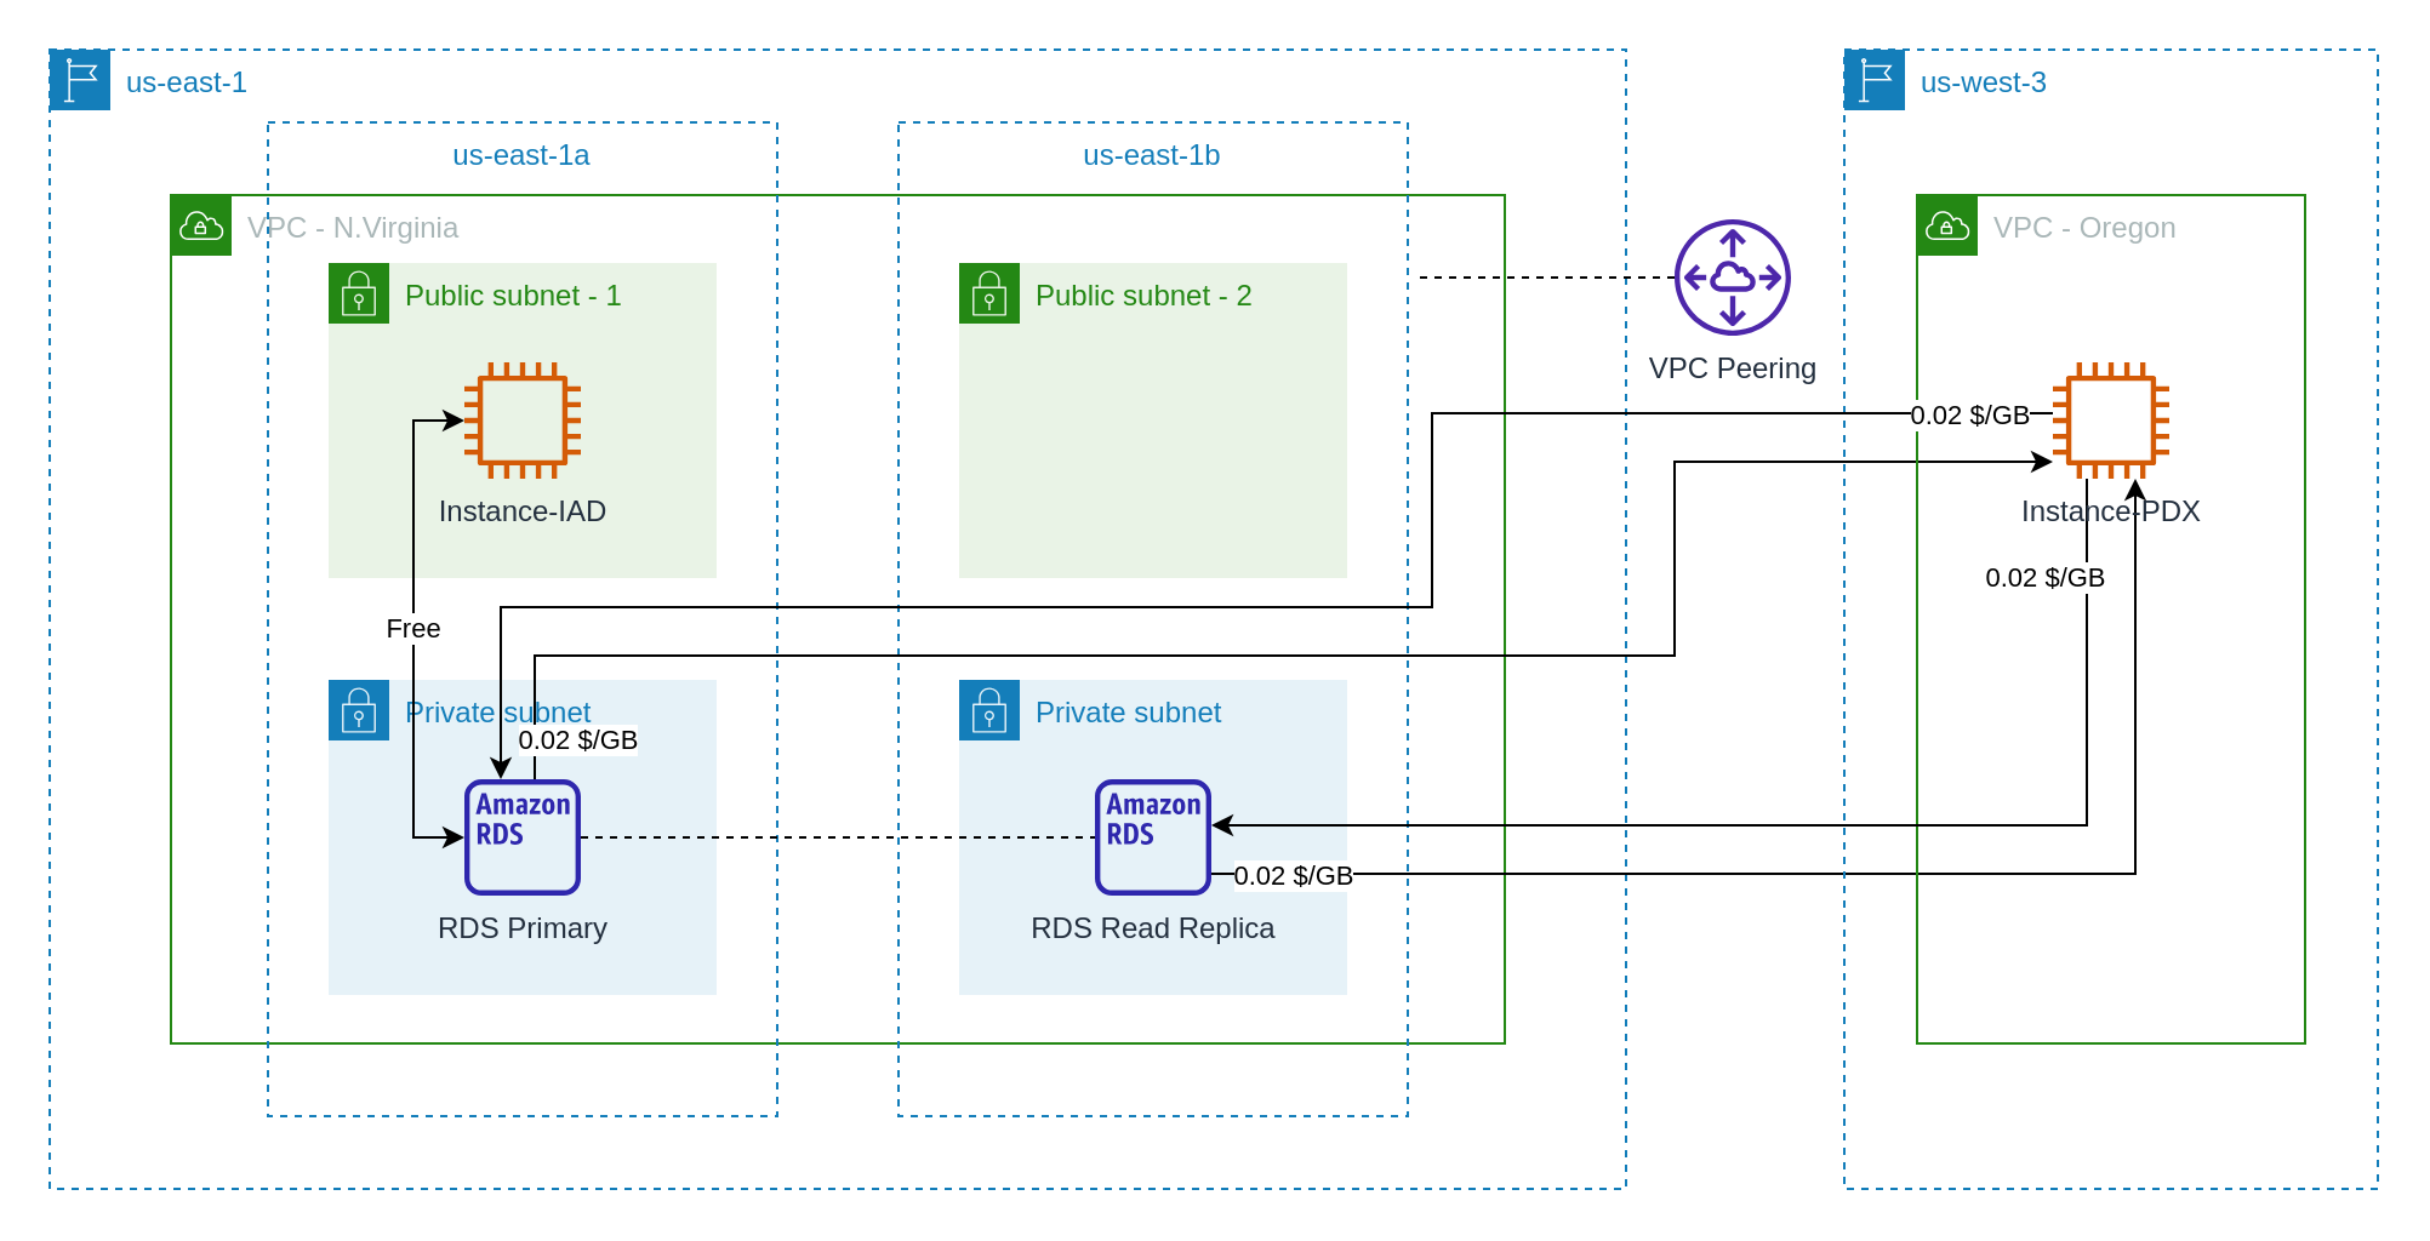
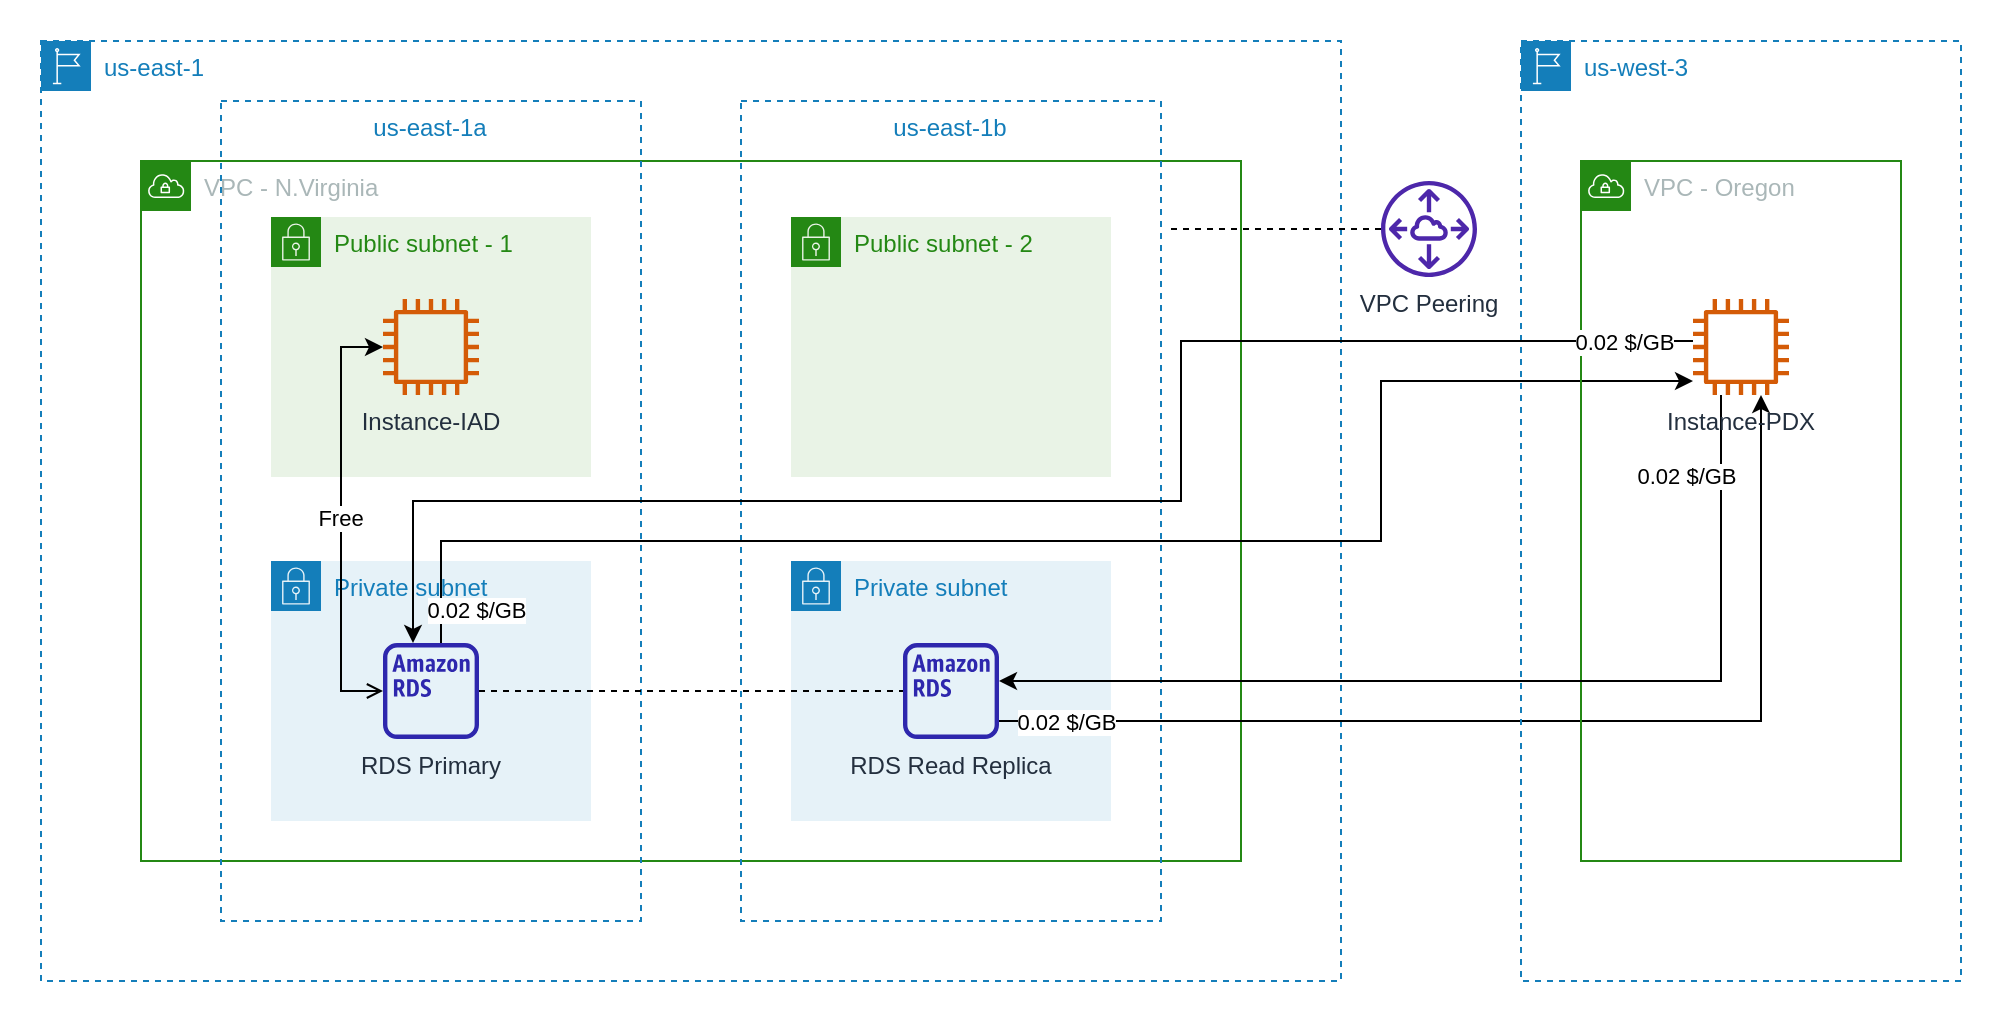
  <mxCell id="0" />
  <mxCell id="1" parent="0" />
  <mxCell id="2" value="VPC - N.Virginia" style="points=[[0,0],[0.25,0],[0.5,0],[0.75,0],[1,0],[1,0.25],[1,0.5],[1,0.75],[1,1],[0.75,1],[0.5,1],[0.25,1],[0,1],[0,0.75],[0,0.5],[0,0.25]];outlineConnect=0;gradientColor=none;html=1;whiteSpace=wrap;fontSize=12;fontStyle=0;container=1;pointerEvents=0;collapsible=0;recursiveResize=0;shape=mxgraph.aws4.group;grIcon=mxgraph.aws4.group_vpc;strokeColor=#248814;fillColor=none;verticalAlign=top;align=left;spacingLeft=30;fontColor=#AAB7B8;dashed=0;" parent="1" vertex="1"><mxGeometry x="70" y="80" width="550" height="350" as="geometry" /></mxCell>
  <mxCell id="3" value="us-east-1" style="points=[[0,0],[0.25,0],[0.5,0],[0.75,0],[1,0],[1,0.25],[1,0.5],[1,0.75],[1,1],[0.75,1],[0.5,1],[0.25,1],[0,1],[0,0.75],[0,0.5],[0,0.25]];outlineConnect=0;gradientColor=none;html=1;whiteSpace=wrap;fontSize=12;fontStyle=0;container=1;pointerEvents=0;collapsible=0;recursiveResize=0;shape=mxgraph.aws4.group;grIcon=mxgraph.aws4.group_region;strokeColor=#147EBA;fillColor=none;verticalAlign=top;align=left;spacingLeft=30;fontColor=#147EBA;dashed=1;" parent="1" vertex="1"><mxGeometry x="20" y="20" width="650" height="470" as="geometry" /></mxCell>
  <mxCell id="4" value="us-east-1b" style="fillColor=none;strokeColor=#147EBA;dashed=1;verticalAlign=top;fontStyle=0;fontColor=#147EBA;" parent="1" vertex="1"><mxGeometry x="370" y="50" width="210" height="410" as="geometry" /></mxCell>
  <mxCell id="5" value="Private subnet" style="points=[[0,0],[0.25,0],[0.5,0],[0.75,0],[1,0],[1,0.25],[1,0.5],[1,0.75],[1,1],[0.75,1],[0.5,1],[0.25,1],[0,1],[0,0.75],[0,0.5],[0,0.25]];outlineConnect=0;gradientColor=none;html=1;whiteSpace=wrap;fontSize=12;fontStyle=0;container=0;pointerEvents=0;collapsible=0;recursiveResize=0;shape=mxgraph.aws4.group;grIcon=mxgraph.aws4.group_security_group;grStroke=0;strokeColor=#147EBA;fillColor=#E6F2F8;verticalAlign=top;align=left;spacingLeft=30;fontColor=#147EBA;dashed=0;" parent="1" vertex="1"><mxGeometry x="395" y="280" width="160" height="130" as="geometry" /></mxCell>
  <mxCell id="6" value="us-east-1a" style="fillColor=none;strokeColor=#147EBA;dashed=1;verticalAlign=top;fontStyle=0;fontColor=#147EBA;" parent="1" vertex="1"><mxGeometry x="110" y="50" width="210" height="410" as="geometry" /></mxCell>
  <mxCell id="7" value="Public subnet - 1" style="points=[[0,0],[0.25,0],[0.5,0],[0.75,0],[1,0],[1,0.25],[1,0.5],[1,0.75],[1,1],[0.75,1],[0.5,1],[0.25,1],[0,1],[0,0.75],[0,0.5],[0,0.25]];outlineConnect=0;gradientColor=none;html=1;whiteSpace=wrap;fontSize=12;fontStyle=0;container=0;pointerEvents=0;collapsible=0;recursiveResize=0;shape=mxgraph.aws4.group;grIcon=mxgraph.aws4.group_security_group;grStroke=0;strokeColor=#248814;fillColor=#E9F3E6;verticalAlign=top;align=left;spacingLeft=30;fontColor=#248814;dashed=0;" parent="1" vertex="1"><mxGeometry x="135" y="108" width="160" height="130" as="geometry" /></mxCell>
  <mxCell id="8" value="Private subnet" style="points=[[0,0],[0.25,0],[0.5,0],[0.75,0],[1,0],[1,0.25],[1,0.5],[1,0.75],[1,1],[0.75,1],[0.5,1],[0.25,1],[0,1],[0,0.75],[0,0.5],[0,0.25]];outlineConnect=0;gradientColor=none;html=1;whiteSpace=wrap;fontSize=12;fontStyle=0;container=0;pointerEvents=0;collapsible=0;recursiveResize=0;shape=mxgraph.aws4.group;grIcon=mxgraph.aws4.group_security_group;grStroke=0;strokeColor=#147EBA;fillColor=#E6F2F8;verticalAlign=top;align=left;spacingLeft=30;fontColor=#147EBA;dashed=0;" parent="1" vertex="1"><mxGeometry x="135" y="280" width="160" height="130" as="geometry" /></mxCell>
  <mxCell id="9" style="edgeStyle=orthogonalEdgeStyle;rounded=0;orthogonalLoop=1;jettySize=auto;html=1;endArrow=none;endFill=0;dashed=1;" parent="1" source="12" target="18" edge="1"><mxGeometry relative="1" as="geometry" /></mxCell>
  <mxCell id="10" style="edgeStyle=orthogonalEdgeStyle;rounded=0;orthogonalLoop=1;jettySize=auto;html=1;startArrow=none;startFill=0;" parent="1" source="12" target="25" edge="1"><mxGeometry relative="1" as="geometry"><Array as="points"><mxPoint x="220" y="270" /><mxPoint x="690" y="270" /><mxPoint x="690" y="190" /></Array></mxGeometry></mxCell>
  <mxCell id="11" value="0.02 $/GB" style="edgeLabel;html=1;align=center;verticalAlign=middle;resizable=0;points=[];" vertex="1" connectable="0" parent="10"><mxGeometry x="-0.955" y="-1" relative="1" as="geometry"><mxPoint x="16" as="offset" /></mxGeometry></mxCell>
  <mxCell id="12" value="RDS Primary" style="sketch=0;outlineConnect=0;fontColor=#232F3E;gradientColor=none;fillColor=#2E27AD;strokeColor=none;dashed=0;verticalLabelPosition=bottom;verticalAlign=top;align=center;html=1;fontSize=12;fontStyle=0;aspect=fixed;pointerEvents=1;shape=mxgraph.aws4.rds_instance_alt;" parent="1" vertex="1"><mxGeometry x="191" y="321" width="48" height="48" as="geometry" /></mxCell>
- <mxCell id="13" value="Free" style="edgeStyle=orthogonalEdgeStyle;rounded=0;orthogonalLoop=1;jettySize=auto;html=1;startArrow=classic;startFill=1;" parent="1" source="14" target="12" edge="1"><mxGeometry relative="1" as="geometry"><Array as="points"><mxPoint x="170" y="173" /><mxPoint x="170" y="345" /></Array></mxGeometry></mxCell>
+ <mxCell id="13" value="Free" style="edgeStyle=orthogonalEdgeStyle;rounded=0;orthogonalLoop=1;jettySize=auto;html=1;startArrow=classic;startFill=1;endArrow=open;" parent="1" source="14" target="12" edge="1"><mxGeometry relative="1" as="geometry"><Array as="points"><mxPoint x="170" y="173" /><mxPoint x="170" y="345" /></Array></mxGeometry></mxCell>
  <mxCell id="14" value="Instance-IAD" style="sketch=0;outlineConnect=0;fontColor=#232F3E;gradientColor=none;fillColor=#D45B07;strokeColor=none;dashed=0;verticalLabelPosition=bottom;verticalAlign=top;align=center;html=1;fontSize=12;fontStyle=0;aspect=fixed;pointerEvents=1;shape=mxgraph.aws4.instance2;" parent="1" vertex="1"><mxGeometry x="191" y="149" width="48" height="48" as="geometry" /></mxCell>
  <mxCell id="15" value="Public subnet - 2" style="points=[[0,0],[0.25,0],[0.5,0],[0.75,0],[1,0],[1,0.25],[1,0.5],[1,0.75],[1,1],[0.75,1],[0.5,1],[0.25,1],[0,1],[0,0.75],[0,0.5],[0,0.25]];outlineConnect=0;gradientColor=none;html=1;whiteSpace=wrap;fontSize=12;fontStyle=0;container=0;pointerEvents=0;collapsible=0;recursiveResize=0;shape=mxgraph.aws4.group;grIcon=mxgraph.aws4.group_security_group;grStroke=0;strokeColor=#248814;fillColor=#E9F3E6;verticalAlign=top;align=left;spacingLeft=30;fontColor=#248814;dashed=0;" parent="1" vertex="1"><mxGeometry x="395" y="108" width="160" height="130" as="geometry" /></mxCell>
  <mxCell id="16" style="edgeStyle=orthogonalEdgeStyle;rounded=0;orthogonalLoop=1;jettySize=auto;html=1;" parent="1" source="18" target="25" edge="1"><mxGeometry relative="1" as="geometry"><Array as="points"><mxPoint x="880" y="360" /></Array></mxGeometry></mxCell>
  <mxCell id="17" value="0.02 $/GB" style="edgeLabel;html=1;align=center;verticalAlign=middle;resizable=0;points=[];" vertex="1" connectable="0" parent="16"><mxGeometry x="-0.886" relative="1" as="geometry"><mxPoint x="2" as="offset" /></mxGeometry></mxCell>
  <mxCell id="18" value="RDS Read Replica" style="sketch=0;outlineConnect=0;fontColor=#232F3E;gradientColor=none;fillColor=#2E27AD;strokeColor=none;dashed=0;verticalLabelPosition=bottom;verticalAlign=top;align=center;html=1;fontSize=12;fontStyle=0;aspect=fixed;pointerEvents=1;shape=mxgraph.aws4.rds_instance_alt;" parent="1" vertex="1"><mxGeometry x="451" y="321" width="48" height="48" as="geometry" /></mxCell>
  <mxCell id="19" value="us-west-3" style="points=[[0,0],[0.25,0],[0.5,0],[0.75,0],[1,0],[1,0.25],[1,0.5],[1,0.75],[1,1],[0.75,1],[0.5,1],[0.25,1],[0,1],[0,0.75],[0,0.5],[0,0.25]];outlineConnect=0;gradientColor=none;html=1;whiteSpace=wrap;fontSize=12;fontStyle=0;container=0;pointerEvents=0;collapsible=0;recursiveResize=0;shape=mxgraph.aws4.group;grIcon=mxgraph.aws4.group_region;strokeColor=#147EBA;fillColor=none;verticalAlign=top;align=left;spacingLeft=30;fontColor=#147EBA;dashed=1;" parent="1" vertex="1"><mxGeometry x="760" y="20" width="220" height="470" as="geometry" /></mxCell>
  <mxCell id="20" value="VPC - Oregon" style="points=[[0,0],[0.25,0],[0.5,0],[0.75,0],[1,0],[1,0.25],[1,0.5],[1,0.75],[1,1],[0.75,1],[0.5,1],[0.25,1],[0,1],[0,0.75],[0,0.5],[0,0.25]];outlineConnect=0;gradientColor=none;html=1;whiteSpace=wrap;fontSize=12;fontStyle=0;container=0;pointerEvents=0;collapsible=0;recursiveResize=0;shape=mxgraph.aws4.group;grIcon=mxgraph.aws4.group_vpc;strokeColor=#248814;fillColor=none;verticalAlign=top;align=left;spacingLeft=30;fontColor=#AAB7B8;dashed=0;" parent="1" vertex="1"><mxGeometry x="790" y="80" width="160" height="350" as="geometry" /></mxCell>
  <mxCell id="21" style="edgeStyle=orthogonalEdgeStyle;rounded=0;orthogonalLoop=1;jettySize=auto;html=1;" parent="1" source="25" target="18" edge="1"><mxGeometry relative="1" as="geometry"><Array as="points"><mxPoint x="860" y="340" /></Array></mxGeometry></mxCell>
  <mxCell id="22" value="0.02 $/GB" style="edgeLabel;html=1;align=center;verticalAlign=middle;resizable=0;points=[];" vertex="1" connectable="0" parent="21"><mxGeometry x="-0.841" y="-1" relative="1" as="geometry"><mxPoint x="-17" as="offset" /></mxGeometry></mxCell>
  <mxCell id="23" style="edgeStyle=orthogonalEdgeStyle;rounded=0;orthogonalLoop=1;jettySize=auto;html=1;" parent="1" source="25" target="12" edge="1"><mxGeometry relative="1" as="geometry"><Array as="points"><mxPoint x="590" y="170" /><mxPoint x="590" y="250" /><mxPoint x="206" y="250" /></Array></mxGeometry></mxCell>
  <mxCell id="24" value="0.02 $/GB" style="edgeLabel;html=1;align=center;verticalAlign=middle;resizable=0;points=[];" vertex="1" connectable="0" parent="23"><mxGeometry x="-0.911" relative="1" as="geometry"><mxPoint as="offset" /></mxGeometry></mxCell>
  <mxCell id="25" value="Instance-PDX" style="sketch=0;outlineConnect=0;fontColor=#232F3E;gradientColor=none;fillColor=#D45B07;strokeColor=none;dashed=0;verticalLabelPosition=bottom;verticalAlign=top;align=center;html=1;fontSize=12;fontStyle=0;aspect=fixed;pointerEvents=1;shape=mxgraph.aws4.instance2;" parent="1" vertex="1"><mxGeometry x="846" y="149" width="48" height="48" as="geometry" /></mxCell>
  <mxCell id="26" style="edgeStyle=orthogonalEdgeStyle;rounded=0;orthogonalLoop=1;jettySize=auto;html=1;entryX=1.019;entryY=0.156;entryDx=0;entryDy=0;entryPerimeter=0;endArrow=none;endFill=0;dashed=1;" edge="1" parent="1" source="27" target="4"><mxGeometry relative="1" as="geometry" /></mxCell>
  <mxCell id="27" value="VPC Peering" style="sketch=0;outlineConnect=0;fontColor=#232F3E;gradientColor=none;fillColor=#4D27AA;strokeColor=none;dashed=0;verticalLabelPosition=bottom;verticalAlign=top;align=center;html=1;fontSize=12;fontStyle=0;aspect=fixed;pointerEvents=1;shape=mxgraph.aws4.peering;" vertex="1" parent="1"><mxGeometry x="690" y="90" width="48" height="48" as="geometry" /></mxCell>
